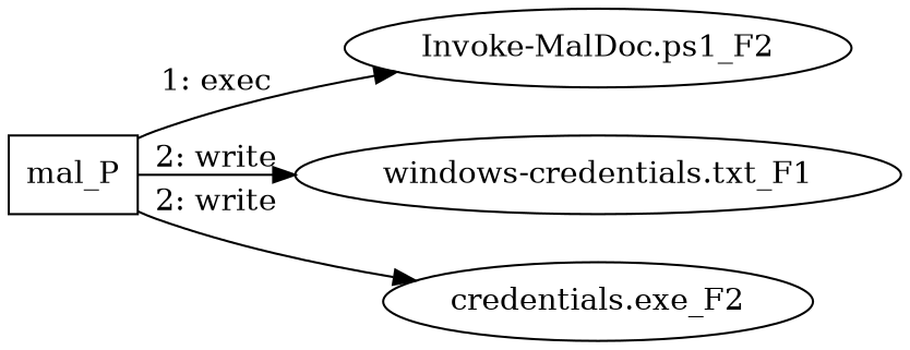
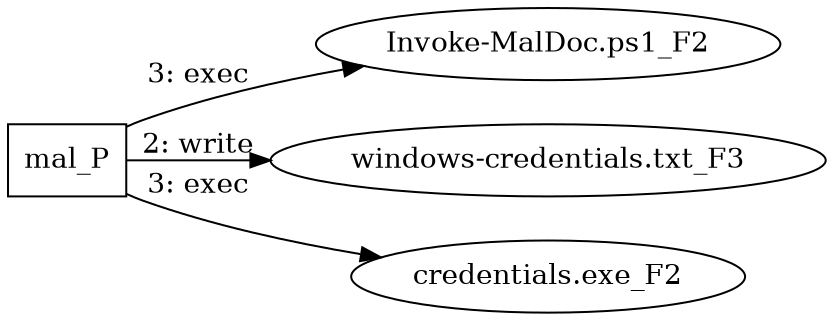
  digraph {
    engine=neato
    fixedsize=false
    fontsize=10
    nodesep=0.3
    rankdir=LR
    ranksep=0
    splines=true
    node [node_type=File shape=ellipse]
    mal_P [node_type=Process shape=box]
    "Invoke-MalDoc.ps1_F2"
-   "windows-credentials.txt_F3" [label="windows-credentials.txt_F1"]
+   "windows-credentials.txt_F3"
    n4 [label="credentials.exe_F2"]
-   mal_P -> "Invoke-MalDoc.ps1_F2" [label="1: exec"]
+   mal_P -> "Invoke-MalDoc.ps1_F2" [label="3: exec"]
    mal_P -> "windows-credentials.txt_F3" [label="2: write"]
-   mal_P -> n4 [label="2: write"]
+   mal_P -> n4 [label="3: exec"]
  }
